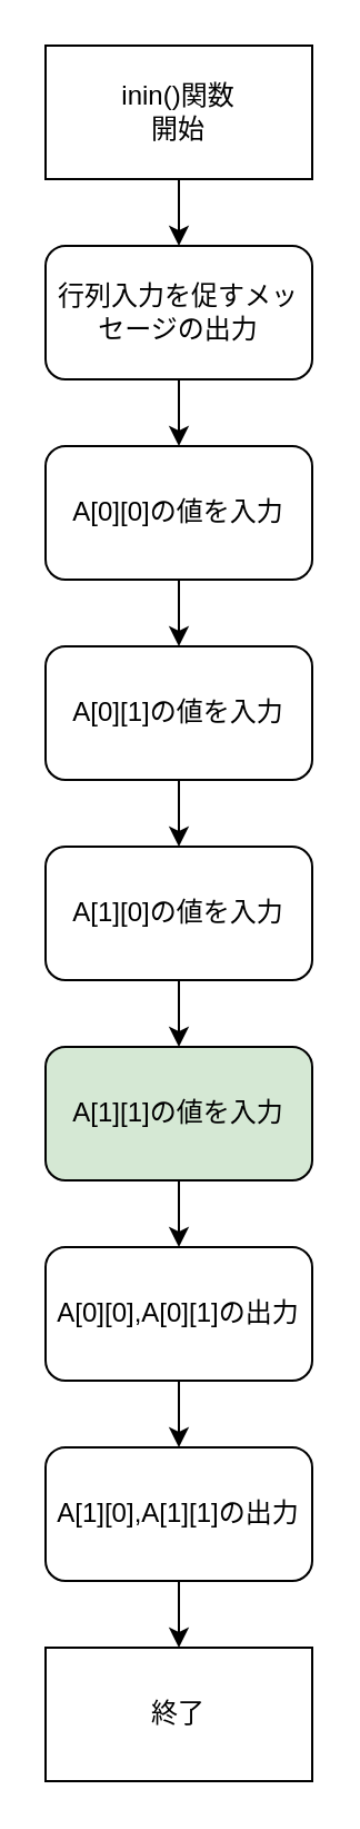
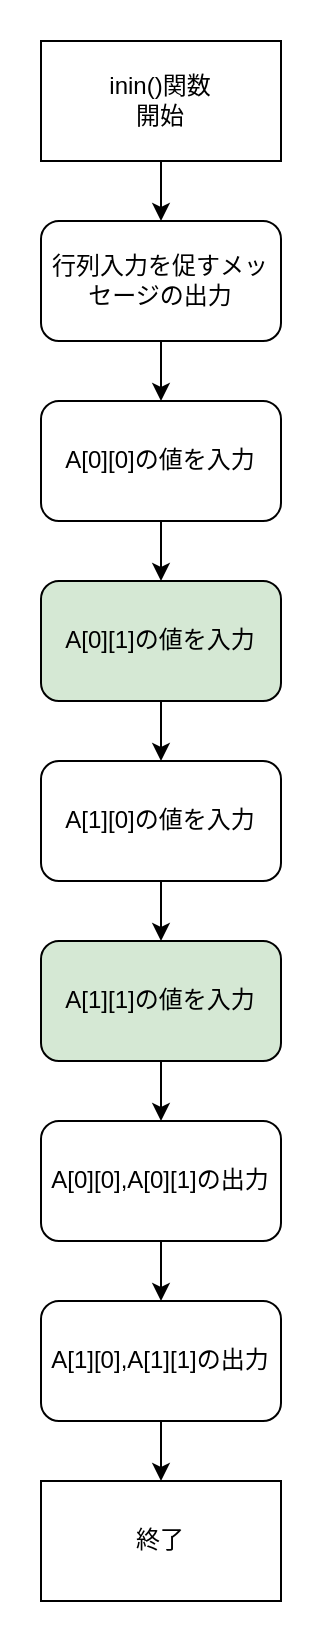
  <mxCell id="0" />
  <mxCell id="1" parent="0" />
  <mxCell id="2" style="edgeStyle=orthogonalEdgeStyle;rounded=0;orthogonalLoop=1;jettySize=auto;html=1;exitX=0.5;exitY=1;exitDx=0;exitDy=0;entryX=0.5;entryY=0;entryDx=0;entryDy=0;" edge="1" parent="1" source="3" target="5"><mxGeometry relative="1" as="geometry" /></mxCell>
  <mxCell id="3" value="inin()関数&lt;div&gt;開始&lt;/div&gt;" style="rounded=0;whiteSpace=wrap;html=1;" vertex="1" parent="1"><mxGeometry x="20" width="120" height="60" as="geometry" y="20" /></mxCell>
  <mxCell id="4" style="edgeStyle=orthogonalEdgeStyle;rounded=0;orthogonalLoop=1;jettySize=auto;html=1;exitX=0.5;exitY=1;exitDx=0;exitDy=0;entryX=0.5;entryY=0;entryDx=0;entryDy=0;" edge="1" parent="1" source="5" target="7"><mxGeometry relative="1" as="geometry" /></mxCell>
  <mxCell id="5" value="行列入力を促すメッセージの出力" style="rounded=1;whiteSpace=wrap;html=1;" vertex="1" parent="1"><mxGeometry x="20" y="110" width="120" height="60" as="geometry" /></mxCell>
  <mxCell id="6" style="edgeStyle=orthogonalEdgeStyle;rounded=0;orthogonalLoop=1;jettySize=auto;html=1;exitX=0.5;exitY=1;exitDx=0;exitDy=0;" edge="1" parent="1" source="7" target="9"><mxGeometry relative="1" as="geometry" /></mxCell>
  <mxCell id="7" value="A[0][0]の値を入力" style="rounded=1;whiteSpace=wrap;html=1;" vertex="1" parent="1"><mxGeometry x="20" y="200" width="120" height="60" as="geometry" /></mxCell>
  <mxCell id="8" style="edgeStyle=orthogonalEdgeStyle;rounded=0;orthogonalLoop=1;jettySize=auto;html=1;exitX=0.5;exitY=1;exitDx=0;exitDy=0;entryX=0.5;entryY=0;entryDx=0;entryDy=0;" edge="1" parent="1" source="9" target="11"><mxGeometry relative="1" as="geometry" /></mxCell>
- <mxCell id="9" value="A[0][1]の値を入力" style="rounded=1;whiteSpace=wrap;html=1;" vertex="1" parent="1"><mxGeometry x="20" y="290" width="120" height="60" as="geometry" /></mxCell>
+ <mxCell id="9" value="A[0][1]の値を入力" style="rounded=1;whiteSpace=wrap;html=1;fillColor=#d5e8d4;" vertex="1" parent="1"><mxGeometry x="20" y="290" width="120" height="60" as="geometry" /></mxCell>
  <mxCell id="10" style="edgeStyle=orthogonalEdgeStyle;rounded=0;orthogonalLoop=1;jettySize=auto;html=1;exitX=0.5;exitY=1;exitDx=0;exitDy=0;entryX=0.5;entryY=0;entryDx=0;entryDy=0;" edge="1" parent="1" source="11" target="13"><mxGeometry relative="1" as="geometry" /></mxCell>
  <mxCell id="11" value="A[1][0]の値を入力" style="rounded=1;whiteSpace=wrap;html=1;" vertex="1" parent="1"><mxGeometry x="20" y="380" width="120" height="60" as="geometry" /></mxCell>
  <mxCell id="12" style="edgeStyle=orthogonalEdgeStyle;rounded=0;orthogonalLoop=1;jettySize=auto;html=1;exitX=0.5;exitY=1;exitDx=0;exitDy=0;entryX=0.5;entryY=0;entryDx=0;entryDy=0;" edge="1" parent="1" source="13" target="15"><mxGeometry relative="1" as="geometry" /></mxCell>
  <mxCell id="13" value="A[1][1]の値を入力" style="rounded=1;whiteSpace=wrap;html=1;fillColor=#d5e8d4;" vertex="1" parent="1"><mxGeometry x="20" y="470" width="120" height="60" as="geometry" /></mxCell>
  <mxCell id="14" style="edgeStyle=orthogonalEdgeStyle;rounded=0;orthogonalLoop=1;jettySize=auto;html=1;exitX=0.5;exitY=1;exitDx=0;exitDy=0;entryX=0.5;entryY=0;entryDx=0;entryDy=0;" edge="1" parent="1" source="15" target="17"><mxGeometry relative="1" as="geometry" /></mxCell>
  <mxCell id="15" value="A[0][0],A[0][1]の出力" style="rounded=1;whiteSpace=wrap;html=1;" vertex="1" parent="1"><mxGeometry x="20" y="560" width="120" height="60" as="geometry" /></mxCell>
  <mxCell id="16" style="edgeStyle=orthogonalEdgeStyle;rounded=0;orthogonalLoop=1;jettySize=auto;html=1;exitX=0.5;exitY=1;exitDx=0;exitDy=0;" edge="1" parent="1" source="17" target="18"><mxGeometry relative="1" as="geometry" /></mxCell>
  <mxCell id="17" value="A[1][0],A[1&lt;span style=&quot;background-color: initial;&quot;&gt;][1]の出力&lt;/span&gt;" style="rounded=1;whiteSpace=wrap;html=1;" vertex="1" parent="1"><mxGeometry x="20" y="650" width="120" height="60" as="geometry" /></mxCell>
  <mxCell id="18" value="終了" style="rounded=0;whiteSpace=wrap;html=1;" vertex="1" parent="1"><mxGeometry x="20" y="740" width="120" height="60" as="geometry" /></mxCell>
